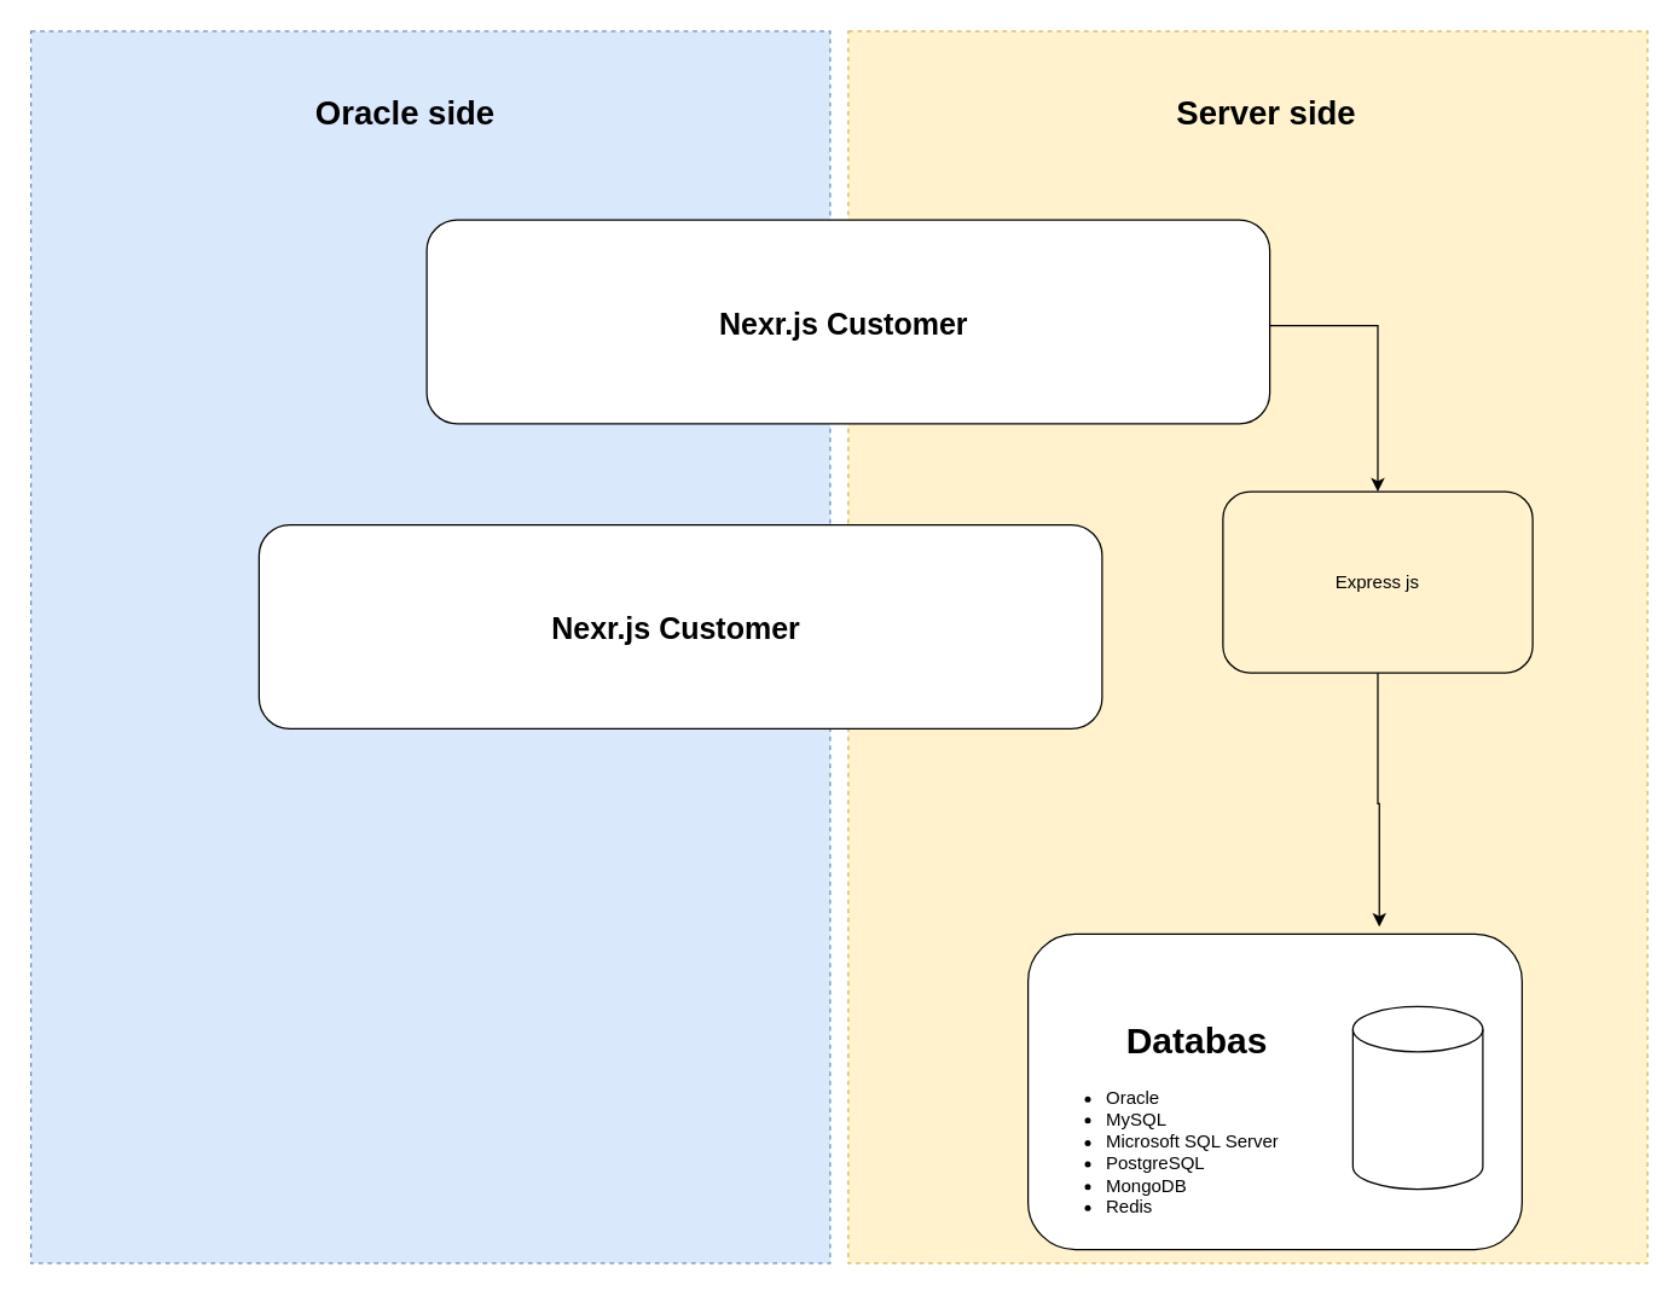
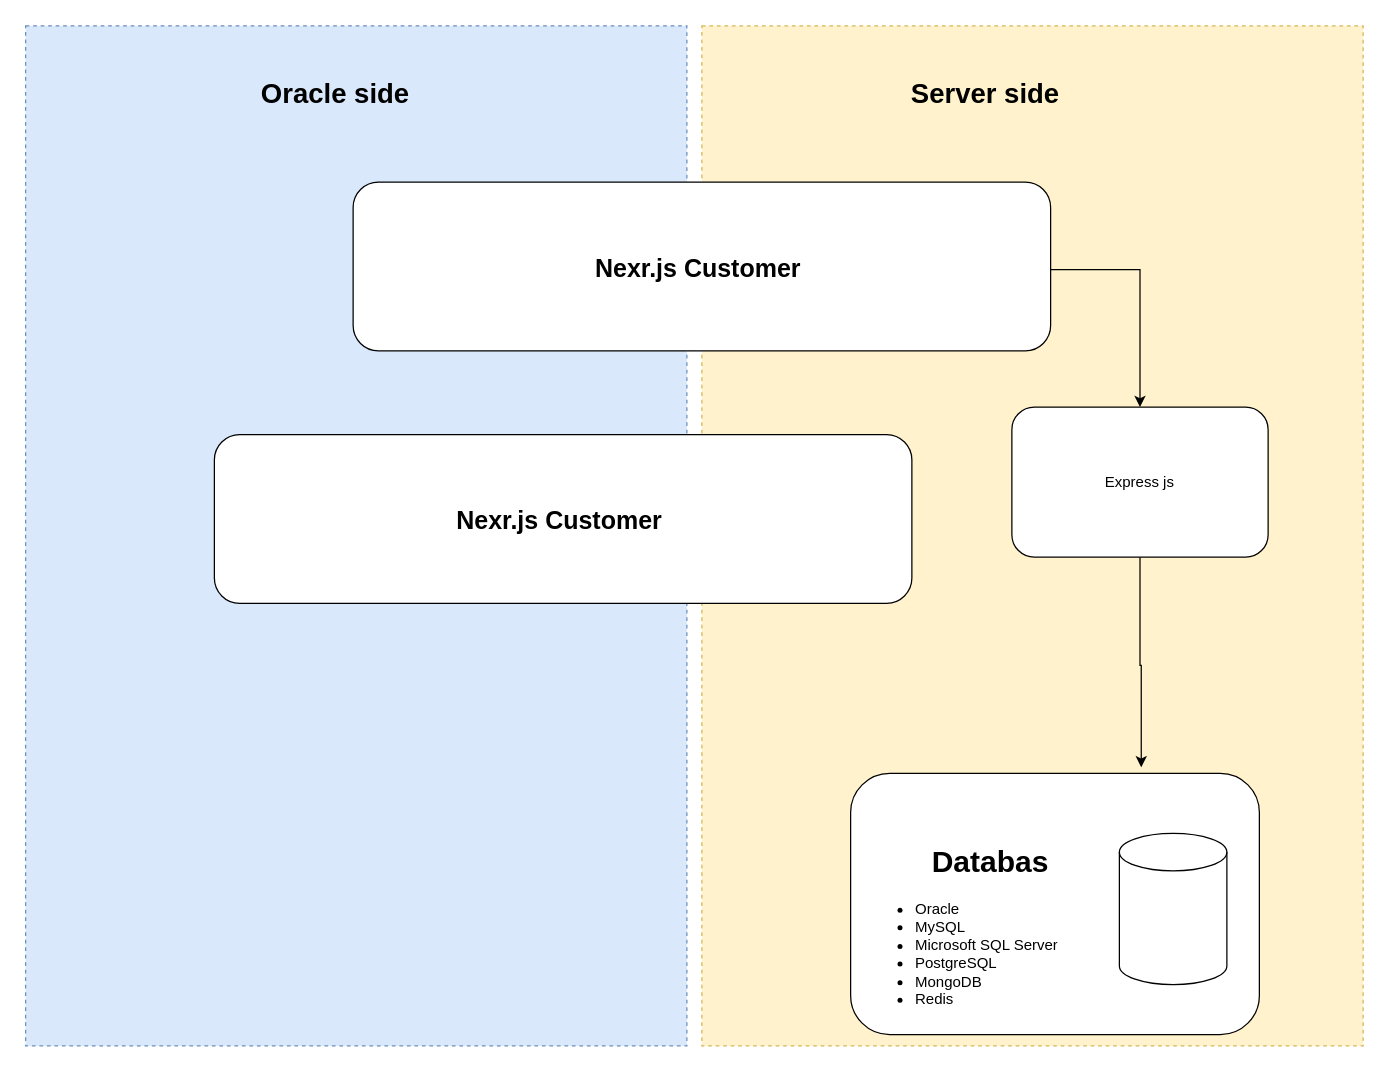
  <mxCell id="0" />
  <mxCell id="1" parent="0" />
  <mxCell id="2" value="" style="rounded=0;whiteSpace=wrap;html=1;strokeColor=#6c8ebf;fillColor=#dae8fc;dashed=1;movable=0;resizable=0;rotatable=0;deletable=0;editable=0;locked=1;connectable=0;" vertex="1" parent="1"><mxGeometry x="20" y="20" width="529" height="816" as="geometry" /></mxCell>
  <mxCell id="3" value="" style="rounded=0;whiteSpace=wrap;html=1;strokeColor=#d6b656;fillColor=#fff2cc;dashed=1;movable=0;resizable=0;rotatable=0;deletable=0;editable=0;locked=1;connectable=0;" vertex="1" parent="1"><mxGeometry x="561" y="20" width="529" height="816" as="geometry" /></mxCell>
  <mxCell id="4" value="&lt;b&gt;&lt;font style=&quot;font-size: 22px;&quot;&gt;Oracle side&lt;/font&gt;&lt;/b&gt;" style="text;html=1;strokeColor=none;fillColor=none;align=center;verticalAlign=middle;whiteSpace=wrap;rounded=0;" vertex="1" parent="1"><mxGeometry x="167" y="60" width="202" height="30" as="geometry" /></mxCell>
- <mxCell id="5" value="&lt;b&gt;&lt;font style=&quot;font-size: 22px;&quot;&gt;Server side&lt;/font&gt;&lt;/b&gt;" style="text;html=1;strokeColor=none;fillColor=none;align=center;verticalAlign=middle;whiteSpace=wrap;rounded=0;" vertex="1" parent="1"><mxGeometry x="737" y="60" width="202" height="30" as="geometry" /></mxCell>
+ <mxCell id="5" value="&lt;b&gt;&lt;font style=&quot;font-size: 22px;&quot;&gt;Server side&lt;/font&gt;&lt;/b&gt;" style="text;html=1;strokeColor=none;fillColor=none;align=center;verticalAlign=middle;whiteSpace=wrap;rounded=0;" vertex="1" parent="1"><mxGeometry x="687" y="60" width="202" height="30" as="geometry" /></mxCell>
  <mxCell id="6" value="" style="rounded=1;whiteSpace=wrap;html=1;" vertex="1" parent="1"><mxGeometry x="680" y="618" width="327" height="209" as="geometry" /></mxCell>
  <mxCell id="7" value="" style="shape=cylinder3;whiteSpace=wrap;html=1;boundedLbl=1;backgroundOutline=1;size=15;" vertex="1" parent="1"><mxGeometry x="895" y="666" width="86" height="121" as="geometry" /></mxCell>
  <mxCell id="8" value="&lt;h1 style=&quot;&quot;&gt;&lt;span style=&quot;white-space: pre;&quot;&gt;&#09;&lt;/span&gt;Databas&lt;/h1&gt;&lt;div style=&quot;&quot;&gt;&lt;ul&gt;&lt;li&gt;&lt;span style=&quot;background-color: initial;&quot;&gt;Oracle&lt;/span&gt;&lt;/li&gt;&lt;li&gt;&lt;span style=&quot;background-color: initial;&quot;&gt;MySQL&lt;/span&gt;&lt;/li&gt;&lt;li&gt;&lt;span style=&quot;background-color: initial;&quot;&gt;Microsoft SQL Server&lt;/span&gt;&lt;/li&gt;&lt;li&gt;&lt;span style=&quot;background-color: initial;&quot;&gt;PostgreSQL&lt;/span&gt;&lt;/li&gt;&lt;li&gt;&lt;span style=&quot;background-color: initial;&quot;&gt;MongoDB&lt;/span&gt;&lt;/li&gt;&lt;li&gt;&lt;span style=&quot;background-color: initial;&quot;&gt;Redis&lt;/span&gt;&lt;/li&gt;&lt;/ul&gt;&lt;/div&gt;" style="text;html=1;strokeColor=none;fillColor=none;spacing=5;spacingTop=-20;whiteSpace=wrap;overflow=hidden;rounded=0;" vertex="1" parent="1"><mxGeometry x="687" y="669" width="191" height="140" as="geometry" /></mxCell>
- <mxCell id="9" value="Express js" style="rounded=1;whiteSpace=wrap;html=1;align=center;fillColor=#fff2cc;" vertex="1" parent="1"><mxGeometry x="809" y="325" width="205" height="120" as="geometry" /></mxCell>
+ <mxCell id="9" value="Express js" style="rounded=1;whiteSpace=wrap;html=1;align=center;" vertex="1" parent="1"><mxGeometry x="809" y="325" width="205" height="120" as="geometry" /></mxCell>
  <mxCell id="10" style="edgeStyle=orthogonalEdgeStyle;rounded=0;orthogonalLoop=1;jettySize=auto;html=1;entryX=0.5;entryY=0;entryDx=0;entryDy=0;" edge="1" parent="1" source="11" target="9"><mxGeometry relative="1" as="geometry"><Array as="points"><mxPoint x="911" y="215" /></Array></mxGeometry></mxCell>
  <mxCell id="11" value="&lt;div style=&quot;text-align: justify;&quot;&gt;&lt;span style=&quot;background-color: initial;&quot;&gt;&lt;b&gt;&lt;font style=&quot;font-size: 20px;&quot;&gt;Nexr.js Customer&amp;nbsp;&lt;/font&gt;&lt;/b&gt;&lt;/span&gt;&lt;/div&gt;" style="rounded=1;whiteSpace=wrap;html=1;align=center;" vertex="1" parent="1"><mxGeometry x="282" y="145" width="558" height="135" as="geometry" /></mxCell>
  <mxCell id="12" style="edgeStyle=orthogonalEdgeStyle;rounded=0;orthogonalLoop=1;jettySize=auto;html=1;entryX=0.711;entryY=-0.023;entryDx=0;entryDy=0;entryPerimeter=0;" edge="1" parent="1" source="9" target="6"><mxGeometry relative="1" as="geometry" /></mxCell>
  <mxCell id="13" value="&lt;div style=&quot;text-align: justify;&quot;&gt;&lt;span style=&quot;background-color: initial;&quot;&gt;&lt;b&gt;&lt;font style=&quot;font-size: 20px;&quot;&gt;Nexr.js Customer&amp;nbsp;&lt;/font&gt;&lt;/b&gt;&lt;/span&gt;&lt;/div&gt;" style="rounded=1;whiteSpace=wrap;html=1;align=center;" vertex="1" parent="1"><mxGeometry x="171" y="347" width="558" height="135" as="geometry" /></mxCell>
